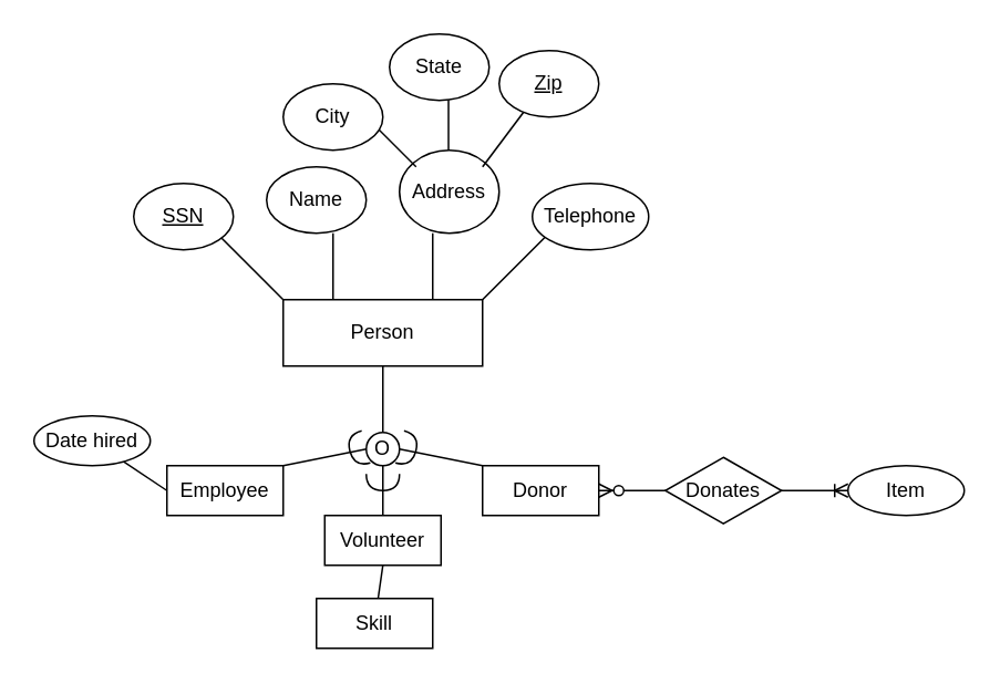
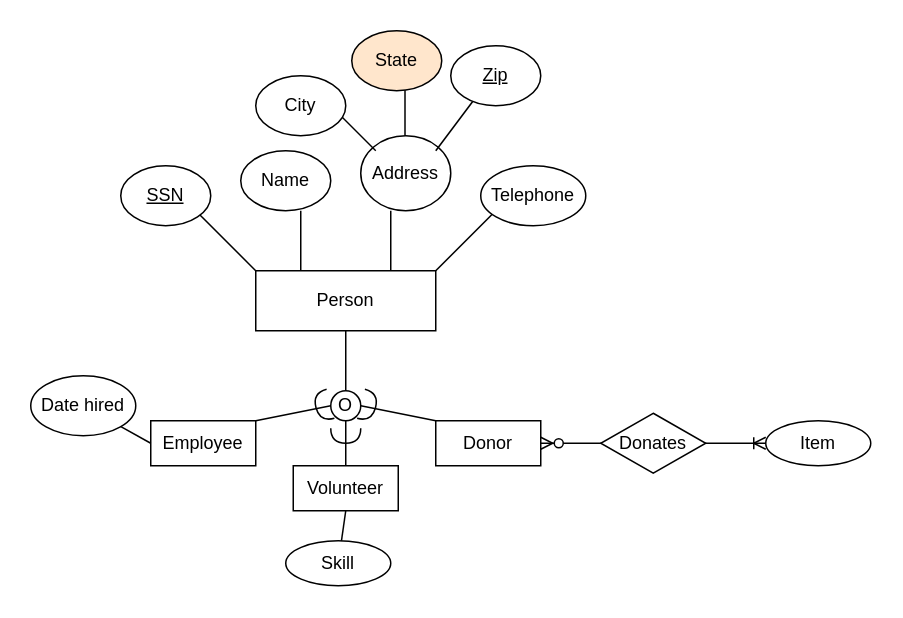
  <mxCell id="0" />
  <mxCell id="1" parent="0" />
  <mxCell id="2" value="Person" style="rounded=0;whiteSpace=wrap;html=1;" vertex="1" parent="1"><mxGeometry x="170" y="180" width="120" height="40" as="geometry" /></mxCell>
  <mxCell id="3" value="" style="endArrow=none;html=1;" edge="1" parent="1"><mxGeometry width="50" height="50" relative="1" as="geometry"><mxPoint x="290" y="180" as="sourcePoint" /><mxPoint x="330" y="140" as="targetPoint" /></mxGeometry></mxCell>
  <mxCell id="4" value="" style="endArrow=none;html=1;" edge="1" parent="1"><mxGeometry width="50" height="50" relative="1" as="geometry"><mxPoint x="260" y="180" as="sourcePoint" /><mxPoint x="260" y="140" as="targetPoint" /></mxGeometry></mxCell>
  <mxCell id="5" value="" style="endArrow=none;html=1;" edge="1" parent="1"><mxGeometry width="50" height="50" relative="1" as="geometry"><mxPoint x="200" y="180" as="sourcePoint" /><mxPoint x="200" y="140" as="targetPoint" /></mxGeometry></mxCell>
  <mxCell id="6" value="" style="endArrow=none;html=1;" edge="1" parent="1"><mxGeometry width="50" height="50" relative="1" as="geometry"><mxPoint x="170" y="180" as="sourcePoint" /><mxPoint x="130" y="140" as="targetPoint" /></mxGeometry></mxCell>
  <mxCell id="7" value="&lt;u&gt;SSN&lt;/u&gt;" style="ellipse;whiteSpace=wrap;html=1;" vertex="1" parent="1"><mxGeometry x="80" y="110" width="60" height="40" as="geometry" /></mxCell>
  <mxCell id="8" value="Name" style="ellipse;whiteSpace=wrap;html=1;" vertex="1" parent="1"><mxGeometry x="160" y="100" width="60" height="40" as="geometry" /></mxCell>
  <mxCell id="9" value="Address" style="ellipse;whiteSpace=wrap;html=1;" vertex="1" parent="1"><mxGeometry x="240" y="90" width="60" height="50" as="geometry" /></mxCell>
  <mxCell id="10" value="Telephone" style="ellipse;whiteSpace=wrap;html=1;" vertex="1" parent="1"><mxGeometry x="320" y="110" width="70" height="40" as="geometry" /></mxCell>
  <mxCell id="11" value="" style="endArrow=none;html=1;" edge="1" parent="1"><mxGeometry width="50" height="50" relative="1" as="geometry"><mxPoint x="250" y="100" as="sourcePoint" /><mxPoint x="220" y="70" as="targetPoint" /></mxGeometry></mxCell>
  <mxCell id="12" value="" style="endArrow=none;html=1;" edge="1" parent="1"><mxGeometry width="50" height="50" relative="1" as="geometry"><mxPoint x="290" y="100" as="sourcePoint" /><mxPoint x="320" y="60" as="targetPoint" /></mxGeometry></mxCell>
  <mxCell id="13" value="" style="endArrow=none;html=1;" edge="1" parent="1"><mxGeometry width="50" height="50" relative="1" as="geometry"><mxPoint x="269.5" y="90" as="sourcePoint" /><mxPoint x="269.5" y="50" as="targetPoint" /></mxGeometry></mxCell>
  <mxCell id="14" value="&lt;u&gt;Zip&lt;/u&gt;" style="ellipse;whiteSpace=wrap;html=1;" vertex="1" parent="1"><mxGeometry x="300" y="30" width="60" height="40" as="geometry" /></mxCell>
  <mxCell id="15" value="City" style="ellipse;whiteSpace=wrap;html=1;" vertex="1" parent="1"><mxGeometry x="170" y="50" width="60" height="40" as="geometry" /></mxCell>
- <mxCell id="16" value="State" style="ellipse;whiteSpace=wrap;html=1;" vertex="1" parent="1"><mxGeometry x="234" y="20" width="60" height="40" as="geometry" /></mxCell>
+ <mxCell id="16" value="State" style="ellipse;whiteSpace=wrap;html=1;fillColor=#ffe6cc;" vertex="1" parent="1"><mxGeometry x="234" y="20" width="60" height="40" as="geometry" /></mxCell>
  <mxCell id="17" value="" style="endArrow=none;html=1;rounded=0;entryX=0.5;entryY=1;entryDx=0;entryDy=0;strokeWidth=1;" edge="1" parent="1" target="2"><mxGeometry relative="1" as="geometry"><mxPoint x="230" y="260" as="sourcePoint" /><mxPoint x="310" y="260" as="targetPoint" /></mxGeometry></mxCell>
  <mxCell id="18" value="O" style="ellipse;whiteSpace=wrap;html=1;aspect=fixed;" vertex="1" parent="1"><mxGeometry x="220" y="260" width="20" height="20" as="geometry" /></mxCell>
  <mxCell id="19" value="" style="endArrow=none;html=1;strokeWidth=1;" edge="1" parent="1"><mxGeometry width="50" height="50" relative="1" as="geometry"><mxPoint x="230" y="310" as="sourcePoint" /><mxPoint x="230" y="280" as="targetPoint" /></mxGeometry></mxCell>
  <mxCell id="20" value="" style="endArrow=none;html=1;strokeWidth=1;" edge="1" parent="1"><mxGeometry width="50" height="50" relative="1" as="geometry"><mxPoint x="240" y="270" as="sourcePoint" /><mxPoint x="290" y="280" as="targetPoint" /></mxGeometry></mxCell>
  <mxCell id="21" value="" style="shape=requiredInterface;html=1;verticalLabelPosition=bottom;rotation=15;" vertex="1" parent="1"><mxGeometry x="240" y="260" width="10" height="20" as="geometry" /></mxCell>
  <mxCell id="22" value="" style="shape=requiredInterface;html=1;verticalLabelPosition=bottom;rotation=90;" vertex="1" parent="1"><mxGeometry x="225" y="280" width="10" height="20" as="geometry" /></mxCell>
  <mxCell id="23" value="" style="endArrow=none;html=1;strokeWidth=1;" edge="1" parent="1"><mxGeometry width="50" height="50" relative="1" as="geometry"><mxPoint x="220" y="270" as="sourcePoint" /><mxPoint x="170" y="280" as="targetPoint" /></mxGeometry></mxCell>
  <mxCell id="24" value="" style="shape=requiredInterface;html=1;verticalLabelPosition=bottom;rotation=-195;" vertex="1" parent="1"><mxGeometry x="210" y="260" width="10" height="20" as="geometry" /></mxCell>
  <mxCell id="25" value="Employee" style="rounded=0;whiteSpace=wrap;html=1;" vertex="1" parent="1"><mxGeometry x="100" y="280" width="70" height="30" as="geometry" /></mxCell>
  <mxCell id="26" value="Volunteer" style="rounded=0;whiteSpace=wrap;html=1;" vertex="1" parent="1"><mxGeometry x="195" y="310" width="70" height="30" as="geometry" /></mxCell>
  <mxCell id="27" value="Donor" style="rounded=0;whiteSpace=wrap;html=1;" vertex="1" parent="1"><mxGeometry x="290" y="280" width="70" height="30" as="geometry" /></mxCell>
  <mxCell id="28" value="" style="endArrow=none;html=1;strokeWidth=1;exitX=0;exitY=0.5;exitDx=0;exitDy=0;" edge="1" parent="1" source="25" target="29"><mxGeometry width="50" height="50" relative="1" as="geometry"><mxPoint x="60" y="290" as="sourcePoint" /><mxPoint x="100" y="290" as="targetPoint" /></mxGeometry></mxCell>
- <mxCell id="29" value="Date hired" style="ellipse;whiteSpace=wrap;html=1;" vertex="1" parent="1"><mxGeometry x="20" y="250" width="70" height="30" as="geometry" /></mxCell>
+ <mxCell id="29" value="Date hired" style="ellipse;whiteSpace=wrap;html=1;" vertex="1" parent="1"><mxGeometry x="20" y="250" width="70" height="40" as="geometry" /></mxCell>
  <mxCell id="30" value="" style="endArrow=none;html=1;strokeWidth=1;exitX=0.5;exitY=1;exitDx=0;exitDy=0;" edge="1" parent="1" target="31" source="26"><mxGeometry width="50" height="50" relative="1" as="geometry"><mxPoint x="270" y="405" as="sourcePoint" /><mxPoint x="270" y="400" as="targetPoint" /></mxGeometry></mxCell>
- <mxCell id="31" value="Skill" style="whiteSpace=wrap;html=1;rounded=0;" vertex="1" parent="1"><mxGeometry x="190" y="360" width="70" height="30" as="geometry" /></mxCell>
+ <mxCell id="31" value="Skill" style="ellipse;whiteSpace=wrap;html=1;" vertex="1" parent="1"><mxGeometry x="190" y="360" width="70" height="30" as="geometry" /></mxCell>
  <mxCell id="32" value="Item" style="ellipse;whiteSpace=wrap;html=1;" vertex="1" parent="1"><mxGeometry x="510" y="280" width="70" height="30" as="geometry" /></mxCell>
  <mxCell id="33" value="" style="edgeStyle=entityRelationEdgeStyle;fontSize=12;html=1;endArrow=ERoneToMany;startArrow=ERzeroToMany;strokeWidth=1;entryX=0;entryY=0.5;entryDx=0;entryDy=0;exitX=1;exitY=0.5;exitDx=0;exitDy=0;" edge="1" parent="1" source="27" target="32"><mxGeometry width="100" height="100" relative="1" as="geometry"><mxPoint x="320" y="290" as="sourcePoint" /><mxPoint x="420" y="190" as="targetPoint" /></mxGeometry></mxCell>
  <mxCell id="34" value="Donates" style="shape=rhombus;perimeter=rhombusPerimeter;align=center;whiteSpace=wrap;html=1;labelBackgroundColor=none;labelBorderColor=none;verticalAlign=middle;" vertex="1" parent="1"><mxGeometry x="400" y="275" width="70" height="40" as="geometry" /></mxCell>
